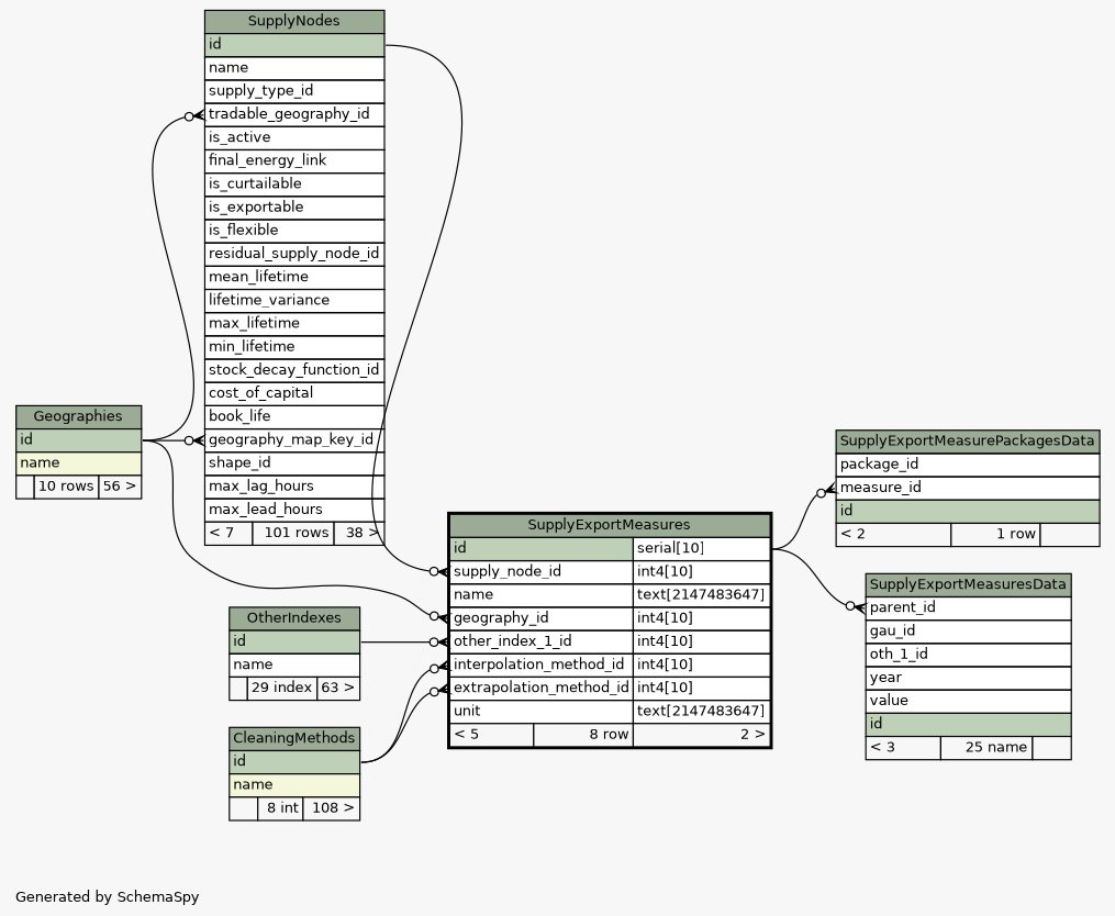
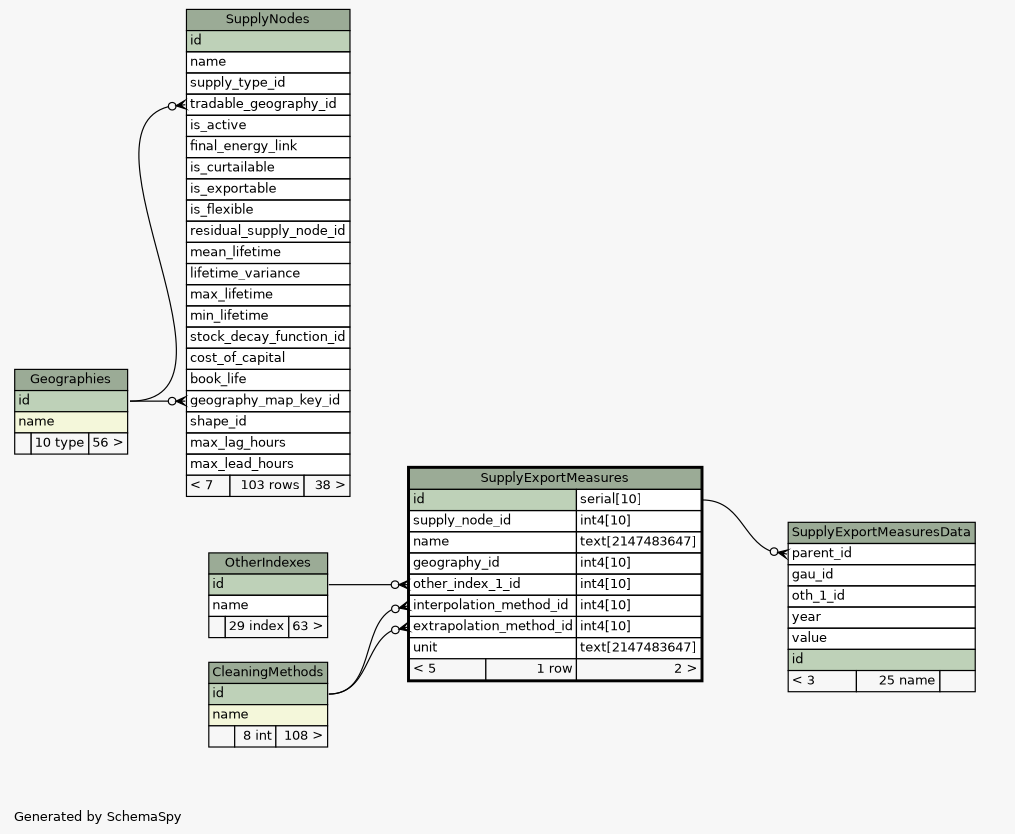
  digraph {
    bgcolor="#f7f7f7"
    fontname=Helvetica
    fontsize=11
    label="\nGenerated by SchemaSpy"
    labeljust=l
    nodesep=0.18
    rankdir=RL
    ranksep=0.46
    node [fontname=Helvetica fontsize=11 shape=plaintext]
    edge [arrowhead=none arrowsize=0.8 arrowtail=crowodot dir=back headport="id:e"]
-   n1 [label=<     <TABLE BORDER="0" CELLBORDER="1" CELLSPACING="0" BGCOLOR="#ffffff">       <TR><TD COLSPAN="3" BGCOLOR="#9bab96" ALIGN="CENTER">SupplyExportMeasurePackagesData</TD></TR>       <TR><TD PORT="package_id" COLSPAN="3" ALIGN="LEFT">package_id</TD></TR>       <TR><TD PORT="measure_id" COLSPAN="3" ALIGN="LEFT">measure_id</TD></TR>       <TR><TD PORT="id" COLSPAN="3" BGCOLOR="#bed1b8" ALIGN="LEFT">id</TD></TR>       <TR><TD ALIGN="LEFT" BGCOLOR="#f7f7f7">&lt; 2</TD><TD ALIGN="RIGHT" BGCOLOR="#f7f7f7">1 row</TD><TD ALIGN="RIGHT" BGCOLOR="#f7f7f7">  </TD></TR>     </TABLE>>]
-   n2 [label=<     <TABLE BORDER="2" CELLBORDER="1" CELLSPACING="0" BGCOLOR="#ffffff">       <TR><TD COLSPAN="3" BGCOLOR="#9bab96" ALIGN="CENTER">SupplyExportMeasures</TD></TR>       <TR><TD PORT="id" COLSPAN="2" BGCOLOR="#bed1b8" ALIGN="LEFT">id</TD><TD PORT="id.type" ALIGN="LEFT">serial[10]</TD></TR>       <TR><TD PORT="supply_node_id" COLSPAN="2" ALIGN="LEFT">supply_node_id</TD><TD PORT="supply_node_id.type" ALIGN="LEFT">int4[10]</TD></TR>       <TR><TD PORT="name" COLSPAN="2" ALIGN="LEFT">name</TD><TD PORT="name.type" ALIGN="LEFT">text[2147483647]</TD></TR>       <TR><TD PORT="geography_id" COLSPAN="2" ALIGN="LEFT">geography_id</TD><TD PORT="geography_id.type" ALIGN="LEFT">int4[10]</TD></TR>       <TR><TD PORT="other_index_1_id" COLSPAN="2" ALIGN="LEFT">other_index_1_id</TD><TD PORT="other_index_1_id.type" ALIGN="LEFT">int4[10]</TD></TR>       <TR><TD PORT="interpolation_method_id" COLSPAN="2" ALIGN="LEFT">interpolation_method_id</TD><TD PORT="interpolation_method_id.type" ALIGN="LEFT">int4[10]</TD></TR>       <TR><TD PORT="extrapolation_method_id" COLSPAN="2" ALIGN="LEFT">extrapolation_method_id</TD><TD PORT="extrapolation_method_id.type" ALIGN="LEFT">int4[10]</TD></TR>       <TR><TD PORT="unit" COLSPAN="2" ALIGN="LEFT">unit</TD><TD PORT="unit.type" ALIGN="LEFT">text[2147483647]</TD></TR>       <TR><TD ALIGN="LEFT" BGCOLOR="#f7f7f7">&lt; 5</TD><TD ALIGN="RIGHT" BGCOLOR="#f7f7f7">8 row</TD><TD ALIGN="RIGHT" BGCOLOR="#f7f7f7">2 &gt;</TD></TR>     </TABLE>>]
+   n2 [label=<     <TABLE BORDER="2" CELLBORDER="1" CELLSPACING="0" BGCOLOR="#ffffff">       <TR><TD COLSPAN="3" BGCOLOR="#9bab96" ALIGN="CENTER">SupplyExportMeasures</TD></TR>       <TR><TD PORT="id" COLSPAN="2" BGCOLOR="#bed1b8" ALIGN="LEFT">id</TD><TD PORT="id.type" ALIGN="LEFT">serial[10]</TD></TR>       <TR><TD PORT="supply_node_id" COLSPAN="2" ALIGN="LEFT">supply_node_id</TD><TD PORT="supply_node_id.type" ALIGN="LEFT">int4[10]</TD></TR>       <TR><TD PORT="name" COLSPAN="2" ALIGN="LEFT">name</TD><TD PORT="name.type" ALIGN="LEFT">text[2147483647]</TD></TR>       <TR><TD PORT="geography_id" COLSPAN="2" ALIGN="LEFT">geography_id</TD><TD PORT="geography_id.type" ALIGN="LEFT">int4[10]</TD></TR>       <TR><TD PORT="other_index_1_id" COLSPAN="2" ALIGN="LEFT">other_index_1_id</TD><TD PORT="other_index_1_id.type" ALIGN="LEFT">int4[10]</TD></TR>       <TR><TD PORT="interpolation_method_id" COLSPAN="2" ALIGN="LEFT">interpolation_method_id</TD><TD PORT="interpolation_method_id.type" ALIGN="LEFT">int4[10]</TD></TR>       <TR><TD PORT="extrapolation_method_id" COLSPAN="2" ALIGN="LEFT">extrapolation_method_id</TD><TD PORT="extrapolation_method_id.type" ALIGN="LEFT">int4[10]</TD></TR>       <TR><TD PORT="unit" COLSPAN="2" ALIGN="LEFT">unit</TD><TD PORT="unit.type" ALIGN="LEFT">text[2147483647]</TD></TR>       <TR><TD ALIGN="LEFT" BGCOLOR="#f7f7f7">&lt; 5</TD><TD ALIGN="RIGHT" BGCOLOR="#f7f7f7">1 row</TD><TD ALIGN="RIGHT" BGCOLOR="#f7f7f7">2 &gt;</TD></TR>     </TABLE>>]
    n3 [label=<     <TABLE BORDER="0" CELLBORDER="1" CELLSPACING="0" BGCOLOR="#ffffff">       <TR><TD COLSPAN="3" BGCOLOR="#9bab96" ALIGN="CENTER">CleaningMethods</TD></TR>       <TR><TD PORT="id" COLSPAN="3" BGCOLOR="#bed1b8" ALIGN="LEFT">id</TD></TR>       <TR><TD PORT="name" COLSPAN="3" BGCOLOR="#f4f7da" ALIGN="LEFT">name</TD></TR>       <TR><TD ALIGN="LEFT" BGCOLOR="#f7f7f7">  </TD><TD ALIGN="RIGHT" BGCOLOR="#f7f7f7">8 int</TD><TD ALIGN="RIGHT" BGCOLOR="#f7f7f7">108 &gt;</TD></TR>     </TABLE>>]
-   n4 [label=<     <TABLE BORDER="0" CELLBORDER="1" CELLSPACING="0" BGCOLOR="#ffffff">       <TR><TD COLSPAN="3" BGCOLOR="#9bab96" ALIGN="CENTER">Geographies</TD></TR>       <TR><TD PORT="id" COLSPAN="3" BGCOLOR="#bed1b8" ALIGN="LEFT">id</TD></TR>       <TR><TD PORT="name" COLSPAN="3" BGCOLOR="#f4f7da" ALIGN="LEFT">name</TD></TR>       <TR><TD ALIGN="LEFT" BGCOLOR="#f7f7f7">  </TD><TD ALIGN="RIGHT" BGCOLOR="#f7f7f7">10 rows</TD><TD ALIGN="RIGHT" BGCOLOR="#f7f7f7">56 &gt;</TD></TR>     </TABLE>>]
+   n4 [label=<     <TABLE BORDER="0" CELLBORDER="1" CELLSPACING="0" BGCOLOR="#ffffff">       <TR><TD COLSPAN="3" BGCOLOR="#9bab96" ALIGN="CENTER">Geographies</TD></TR>       <TR><TD PORT="id" COLSPAN="3" BGCOLOR="#bed1b8" ALIGN="LEFT">id</TD></TR>       <TR><TD PORT="name" COLSPAN="3" BGCOLOR="#f4f7da" ALIGN="LEFT">name</TD></TR>       <TR><TD ALIGN="LEFT" BGCOLOR="#f7f7f7">  </TD><TD ALIGN="RIGHT" BGCOLOR="#f7f7f7">10 type</TD><TD ALIGN="RIGHT" BGCOLOR="#f7f7f7">56 &gt;</TD></TR>     </TABLE>>]
    n5 [label=<     <TABLE BORDER="0" CELLBORDER="1" CELLSPACING="0" BGCOLOR="#ffffff">       <TR><TD COLSPAN="3" BGCOLOR="#9bab96" ALIGN="CENTER">OtherIndexes</TD></TR>       <TR><TD PORT="id" COLSPAN="3" BGCOLOR="#bed1b8" ALIGN="LEFT">id</TD></TR>       <TR><TD PORT="name" COLSPAN="3" ALIGN="LEFT">name</TD></TR>       <TR><TD ALIGN="LEFT" BGCOLOR="#f7f7f7">  </TD><TD ALIGN="RIGHT" BGCOLOR="#f7f7f7">29 index</TD><TD ALIGN="RIGHT" BGCOLOR="#f7f7f7">63 &gt;</TD></TR>     </TABLE>>]
-   n6 [label=<     <TABLE BORDER="0" CELLBORDER="1" CELLSPACING="0" BGCOLOR="#ffffff">       <TR><TD COLSPAN="3" BGCOLOR="#9bab96" ALIGN="CENTER">SupplyNodes</TD></TR>       <TR><TD PORT="id" COLSPAN="3" BGCOLOR="#bed1b8" ALIGN="LEFT">id</TD></TR>       <TR><TD PORT="name" COLSPAN="3" ALIGN="LEFT">name</TD></TR>       <TR><TD PORT="supply_type_id" COLSPAN="3" ALIGN="LEFT">supply_type_id</TD></TR>       <TR><TD PORT="tradable_geography_id" COLSPAN="3" ALIGN="LEFT">tradable_geography_id</TD></TR>       <TR><TD PORT="is_active" COLSPAN="3" ALIGN="LEFT">is_active</TD></TR>       <TR><TD PORT="final_energy_link" COLSPAN="3" ALIGN="LEFT">final_energy_link</TD></TR>       <TR><TD PORT="is_curtailable" COLSPAN="3" ALIGN="LEFT">is_curtailable</TD></TR>       <TR><TD PORT="is_exportable" COLSPAN="3" ALIGN="LEFT">is_exportable</TD></TR>       <TR><TD PORT="is_flexible" COLSPAN="3" ALIGN="LEFT">is_flexible</TD></TR>       <TR><TD PORT="residual_supply_node_id" COLSPAN="3" ALIGN="LEFT">residual_supply_node_id</TD></TR>       <TR><TD PORT="mean_lifetime" COLSPAN="3" ALIGN="LEFT">mean_lifetime</TD></TR>       <TR><TD PORT="lifetime_variance" COLSPAN="3" ALIGN="LEFT">lifetime_variance</TD></TR>       <TR><TD PORT="max_lifetime" COLSPAN="3" ALIGN="LEFT">max_lifetime</TD></TR>       <TR><TD PORT="min_lifetime" COLSPAN="3" ALIGN="LEFT">min_lifetime</TD></TR>       <TR><TD PORT="stock_decay_function_id" COLSPAN="3" ALIGN="LEFT">stock_decay_function_id</TD></TR>       <TR><TD PORT="cost_of_capital" COLSPAN="3" ALIGN="LEFT">cost_of_capital</TD></TR>       <TR><TD PORT="book_life" COLSPAN="3" ALIGN="LEFT">book_life</TD></TR>       <TR><TD PORT="geography_map_key_id" COLSPAN="3" ALIGN="LEFT">geography_map_key_id</TD></TR>       <TR><TD PORT="shape_id" COLSPAN="3" ALIGN="LEFT">shape_id</TD></TR>       <TR><TD PORT="max_lag_hours" COLSPAN="3" ALIGN="LEFT">max_lag_hours</TD></TR>       <TR><TD PORT="max_lead_hours" COLSPAN="3" ALIGN="LEFT">max_lead_hours</TD></TR>       <TR><TD ALIGN="LEFT" BGCOLOR="#f7f7f7">&lt; 7</TD><TD ALIGN="RIGHT" BGCOLOR="#f7f7f7">101 rows</TD><TD ALIGN="RIGHT" BGCOLOR="#f7f7f7">38 &gt;</TD></TR>     </TABLE>>]
+   n6 [label=<     <TABLE BORDER="0" CELLBORDER="1" CELLSPACING="0" BGCOLOR="#ffffff">       <TR><TD COLSPAN="3" BGCOLOR="#9bab96" ALIGN="CENTER">SupplyNodes</TD></TR>       <TR><TD PORT="id" COLSPAN="3" BGCOLOR="#bed1b8" ALIGN="LEFT">id</TD></TR>       <TR><TD PORT="name" COLSPAN="3" ALIGN="LEFT">name</TD></TR>       <TR><TD PORT="supply_type_id" COLSPAN="3" ALIGN="LEFT">supply_type_id</TD></TR>       <TR><TD PORT="tradable_geography_id" COLSPAN="3" ALIGN="LEFT">tradable_geography_id</TD></TR>       <TR><TD PORT="is_active" COLSPAN="3" ALIGN="LEFT">is_active</TD></TR>       <TR><TD PORT="final_energy_link" COLSPAN="3" ALIGN="LEFT">final_energy_link</TD></TR>       <TR><TD PORT="is_curtailable" COLSPAN="3" ALIGN="LEFT">is_curtailable</TD></TR>       <TR><TD PORT="is_exportable" COLSPAN="3" ALIGN="LEFT">is_exportable</TD></TR>       <TR><TD PORT="is_flexible" COLSPAN="3" ALIGN="LEFT">is_flexible</TD></TR>       <TR><TD PORT="residual_supply_node_id" COLSPAN="3" ALIGN="LEFT">residual_supply_node_id</TD></TR>       <TR><TD PORT="mean_lifetime" COLSPAN="3" ALIGN="LEFT">mean_lifetime</TD></TR>       <TR><TD PORT="lifetime_variance" COLSPAN="3" ALIGN="LEFT">lifetime_variance</TD></TR>       <TR><TD PORT="max_lifetime" COLSPAN="3" ALIGN="LEFT">max_lifetime</TD></TR>       <TR><TD PORT="min_lifetime" COLSPAN="3" ALIGN="LEFT">min_lifetime</TD></TR>       <TR><TD PORT="stock_decay_function_id" COLSPAN="3" ALIGN="LEFT">stock_decay_function_id</TD></TR>       <TR><TD PORT="cost_of_capital" COLSPAN="3" ALIGN="LEFT">cost_of_capital</TD></TR>       <TR><TD PORT="book_life" COLSPAN="3" ALIGN="LEFT">book_life</TD></TR>       <TR><TD PORT="geography_map_key_id" COLSPAN="3" ALIGN="LEFT">geography_map_key_id</TD></TR>       <TR><TD PORT="shape_id" COLSPAN="3" ALIGN="LEFT">shape_id</TD></TR>       <TR><TD PORT="max_lag_hours" COLSPAN="3" ALIGN="LEFT">max_lag_hours</TD></TR>       <TR><TD PORT="max_lead_hours" COLSPAN="3" ALIGN="LEFT">max_lead_hours</TD></TR>       <TR><TD ALIGN="LEFT" BGCOLOR="#f7f7f7">&lt; 7</TD><TD ALIGN="RIGHT" BGCOLOR="#f7f7f7">103 rows</TD><TD ALIGN="RIGHT" BGCOLOR="#f7f7f7">38 &gt;</TD></TR>     </TABLE>>]
    n7 [label=<     <TABLE BORDER="0" CELLBORDER="1" CELLSPACING="0" BGCOLOR="#ffffff">       <TR><TD COLSPAN="3" BGCOLOR="#9bab96" ALIGN="CENTER">SupplyExportMeasuresData</TD></TR>       <TR><TD PORT="parent_id" COLSPAN="3" ALIGN="LEFT">parent_id</TD></TR>       <TR><TD PORT="gau_id" COLSPAN="3" ALIGN="LEFT">gau_id</TD></TR>       <TR><TD PORT="oth_1_id" COLSPAN="3" ALIGN="LEFT">oth_1_id</TD></TR>       <TR><TD PORT="year" COLSPAN="3" ALIGN="LEFT">year</TD></TR>       <TR><TD PORT="value" COLSPAN="3" ALIGN="LEFT">value</TD></TR>       <TR><TD PORT="id" COLSPAN="3" BGCOLOR="#bed1b8" ALIGN="LEFT">id</TD></TR>       <TR><TD ALIGN="LEFT" BGCOLOR="#f7f7f7">&lt; 3</TD><TD ALIGN="RIGHT" BGCOLOR="#f7f7f7">25 name</TD><TD ALIGN="RIGHT" BGCOLOR="#f7f7f7">  </TD></TR>     </TABLE>>]
-   n1 -> n2 [headport="id.type:e" tailport="measure_id:w"]
    n2 -> n3 [tailport="extrapolation_method_id:w"]
    n2 -> n3 [tailport="interpolation_method_id:w"]
-   n2 -> n4 [tailport="geography_id:w"]
    n2 -> n5 [tailport="other_index_1_id:w"]
-   n2 -> n6 [tailport="supply_node_id:w"]
    n6 -> n4 [tailport="geography_map_key_id:w"]
    n6 -> n4 [tailport="tradable_geography_id:w"]
    n7 -> n2 [headport="id.type:e" tailport="parent_id:w"]
  }
